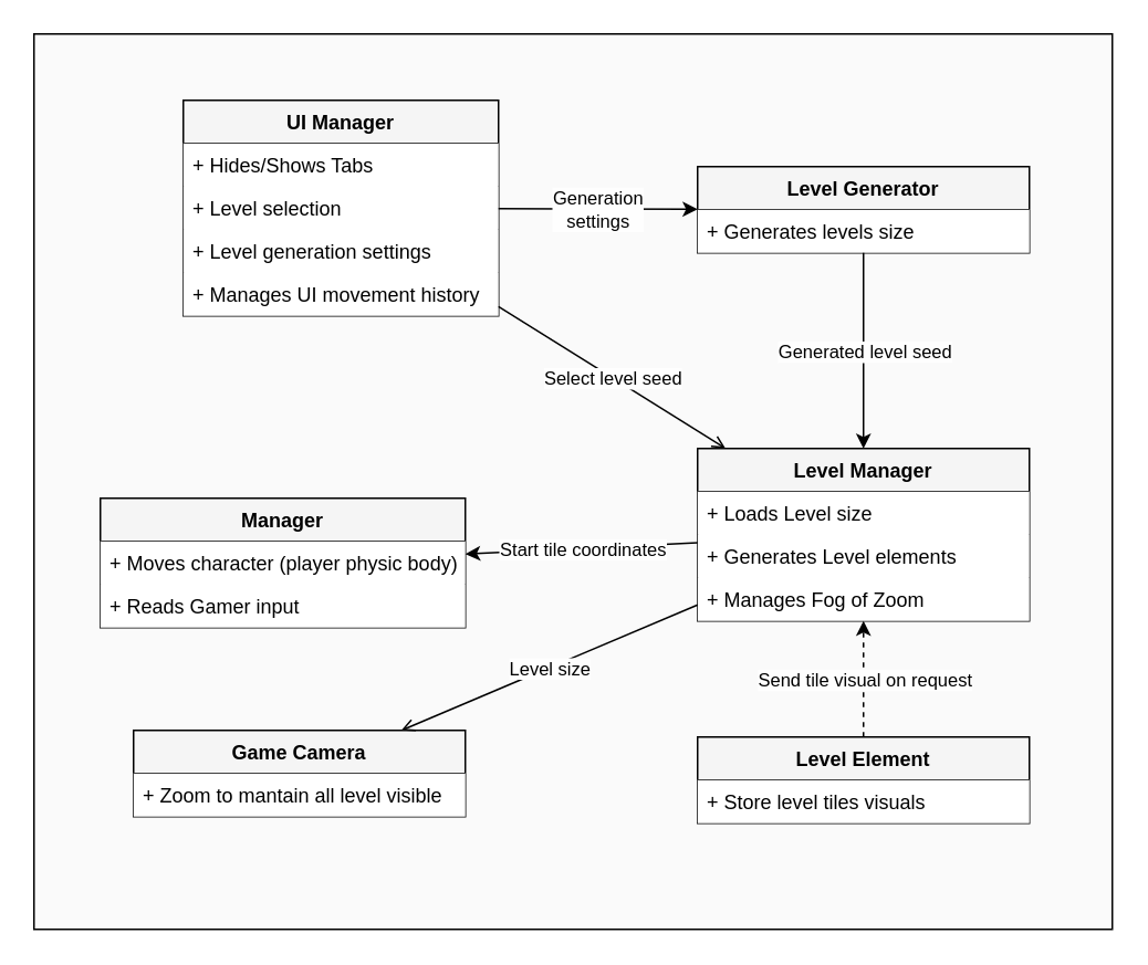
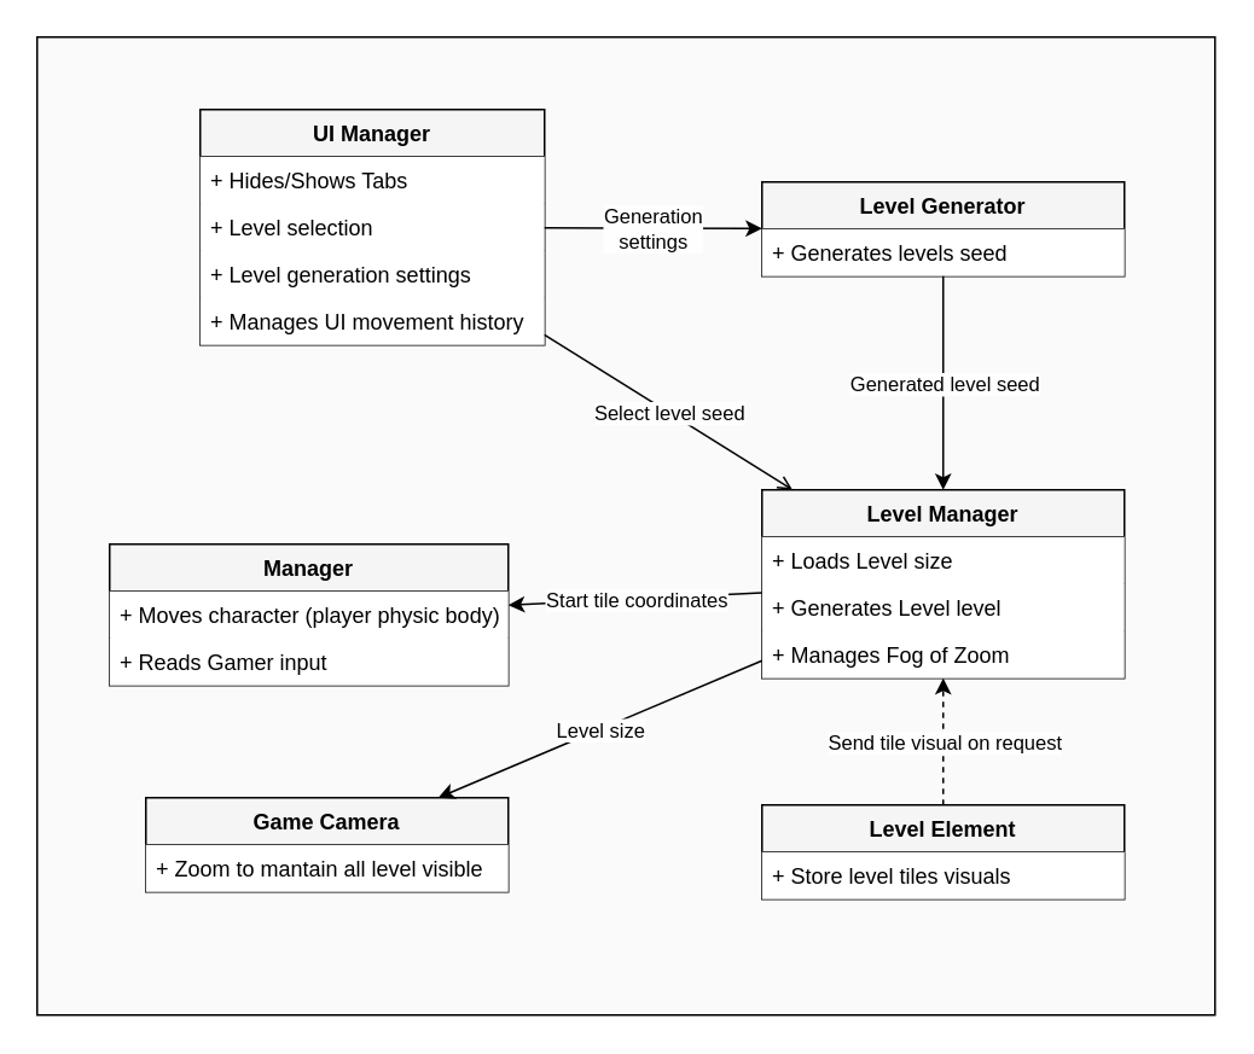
  <mxCell id="0" />
  <mxCell id="1" parent="0" />
  <mxCell id="2" value="" style="rounded=0;whiteSpace=wrap;html=1;sketch=0;strokeColor=#000000;strokeWidth=1;fontColor=#000000;fillColor=#fafafa;" vertex="1" parent="1"><mxGeometry width="650" height="540" as="geometry" x="20" y="20" /></mxCell>
  <mxCell id="3" value="Manager" style="swimlane;fontStyle=1;childLayout=stackLayout;horizontal=1;startSize=26;horizontalStack=0;resizeParent=1;resizeParentMax=0;resizeLast=0;collapsible=1;marginBottom=0;align=center;perimeterSpacing=0;strokeWidth=1;swimlaneLine=1;fillColor=#f5f5f5;" vertex="1" parent="1"><mxGeometry x="60" y="300" width="220" height="78" as="geometry" /></mxCell>
  <mxCell id="4" value="+ Moves character (player physic body)" style="text;align=left;verticalAlign=top;spacingLeft=4;spacingRight=4;overflow=hidden;rotatable=0;points=[[0,0.5],[1,0.5]];portConstraint=eastwest;perimeterSpacing=0;strokeWidth=1;fillColor=#ffffff;" vertex="1" parent="3"><mxGeometry y="26" width="220" height="26" as="geometry" /></mxCell>
  <mxCell id="5" value="+ Reads Gamer input" style="text;align=left;verticalAlign=top;spacingLeft=4;spacingRight=4;overflow=hidden;rotatable=0;points=[[0,0.5],[1,0.5]];portConstraint=eastwest;fillColor=#ffffff;" vertex="1" parent="3"><mxGeometry y="52" width="220" height="26" as="geometry" /></mxCell>
  <mxCell id="6" value="UI Manager" style="swimlane;fontStyle=1;childLayout=stackLayout;horizontal=1;startSize=26;horizontalStack=0;resizeParent=1;resizeParentMax=0;resizeLast=0;collapsible=1;marginBottom=0;align=center;fillColor=#f5f5f5;" vertex="1" parent="1"><mxGeometry x="110" y="60" width="190" height="130" as="geometry" /></mxCell>
  <mxCell id="7" value="+ Hides/Shows Tabs" style="text;strokeColor=none;align=left;verticalAlign=top;spacingLeft=4;spacingRight=4;overflow=hidden;rotatable=0;points=[[0,0.5],[1,0.5]];portConstraint=eastwest;fillColor=#ffffff;" vertex="1" parent="6"><mxGeometry y="26" width="190" height="26" as="geometry" /></mxCell>
  <mxCell id="8" value="+ Level selection" style="text;strokeColor=none;align=left;verticalAlign=top;spacingLeft=4;spacingRight=4;overflow=hidden;rotatable=0;points=[[0,0.5],[1,0.5]];portConstraint=eastwest;fillColor=#ffffff;" vertex="1" parent="6"><mxGeometry y="52" width="190" height="26" as="geometry" /></mxCell>
  <mxCell id="9" value="+ Level generation settings" style="text;strokeColor=none;align=left;verticalAlign=top;spacingLeft=4;spacingRight=4;overflow=hidden;rotatable=0;points=[[0,0.5],[1,0.5]];portConstraint=eastwest;fillColor=#ffffff;" vertex="1" parent="6"><mxGeometry y="78" width="190" height="26" as="geometry" /></mxCell>
  <mxCell id="10" value="+ Manages UI movement history" style="text;strokeColor=none;align=left;verticalAlign=top;spacingLeft=4;spacingRight=4;overflow=hidden;rotatable=0;points=[[0,0.5],[1,0.5]];portConstraint=eastwest;fillColor=#ffffff;" vertex="1" parent="6"><mxGeometry y="104" width="190" height="26" as="geometry" /></mxCell>
  <mxCell id="11" value="Game Camera" style="swimlane;fontStyle=1;childLayout=stackLayout;horizontal=1;startSize=26;horizontalStack=0;resizeParent=1;resizeParentMax=0;resizeLast=0;collapsible=1;marginBottom=0;align=center;fillColor=#f5f5f5;" vertex="1" parent="1"><mxGeometry x="80" y="440" width="200" height="52" as="geometry" /></mxCell>
  <mxCell id="12" value="+ Zoom to mantain all level visible" style="text;strokeColor=none;align=left;verticalAlign=top;spacingLeft=4;spacingRight=4;overflow=hidden;rotatable=0;points=[[0,0.5],[1,0.5]];portConstraint=eastwest;fillColor=#ffffff;" vertex="1" parent="11"><mxGeometry y="26" width="200" height="26" as="geometry" /></mxCell>
  <mxCell id="13" value="Level Manager" style="swimlane;fontStyle=1;childLayout=stackLayout;horizontal=1;startSize=26;horizontalStack=0;resizeParent=1;resizeParentMax=0;resizeLast=0;collapsible=1;marginBottom=0;align=center;fillColor=#f5f5f5;" vertex="1" parent="1"><mxGeometry x="420" y="270" width="200" height="104" as="geometry" /></mxCell>
  <mxCell id="14" value="+ Loads Level size" style="text;strokeColor=none;align=left;verticalAlign=top;spacingLeft=4;spacingRight=4;overflow=hidden;rotatable=0;points=[[0,0.5],[1,0.5]];portConstraint=eastwest;fillColor=#ffffff;" vertex="1" parent="13"><mxGeometry y="26" width="200" height="26" as="geometry" /></mxCell>
- <mxCell id="15" value="+ Generates Level elements" style="text;strokeColor=none;align=left;verticalAlign=top;spacingLeft=4;spacingRight=4;overflow=hidden;rotatable=0;points=[[0,0.5],[1,0.5]];portConstraint=eastwest;fillColor=#ffffff;" vertex="1" parent="13"><mxGeometry y="52" width="200" height="26" as="geometry" /></mxCell>
+ <mxCell id="15" value="+ Generates Level level" style="text;strokeColor=none;align=left;verticalAlign=top;spacingLeft=4;spacingRight=4;overflow=hidden;rotatable=0;points=[[0,0.5],[1,0.5]];portConstraint=eastwest;fillColor=#ffffff;" vertex="1" parent="13"><mxGeometry y="52" width="200" height="26" as="geometry" /></mxCell>
  <mxCell id="16" value="+ Manages Fog of Zoom" style="text;strokeColor=none;align=left;verticalAlign=top;spacingLeft=4;spacingRight=4;overflow=hidden;rotatable=0;points=[[0,0.5],[1,0.5]];portConstraint=eastwest;fillColor=#ffffff;" vertex="1" parent="13"><mxGeometry y="78" width="200" height="26" as="geometry" /></mxCell>
  <mxCell id="17" value="Level Element" style="swimlane;fontStyle=1;childLayout=stackLayout;horizontal=1;startSize=26;horizontalStack=0;resizeParent=1;resizeParentMax=0;resizeLast=0;collapsible=1;marginBottom=0;align=center;fillColor=#f5f5f5;" vertex="1" parent="1"><mxGeometry x="420" y="444" width="200" height="52" as="geometry" /></mxCell>
  <mxCell id="18" value="+ Store level tiles visuals" style="text;strokeColor=none;align=left;verticalAlign=top;spacingLeft=4;spacingRight=4;overflow=hidden;rotatable=0;points=[[0,0.5],[1,0.5]];portConstraint=eastwest;fillColor=#ffffff;" vertex="1" parent="17"><mxGeometry y="26" width="200" height="26" as="geometry" /></mxCell>
  <mxCell id="19" value="" style="endArrow=classic;html=1;fontColor=#000000;dashed=1;" edge="1" parent="1" source="17" target="13"><mxGeometry relative="1" as="geometry"><mxPoint x="706" y="354" as="sourcePoint" /><mxPoint x="806" y="354" as="targetPoint" /></mxGeometry></mxCell>
  <mxCell id="20" value="Send tile visual on request" style="edgeLabel;resizable=0;html=1;align=center;verticalAlign=middle;labelBackgroundColor=#FEFEFE;" connectable="0" vertex="1" parent="19"><mxGeometry relative="1" as="geometry" /></mxCell>
- <mxCell id="21" value="" style="endArrow=open;html=1;fontColor=#000000;" edge="1" parent="1" source="13" target="11"><mxGeometry relative="1" as="geometry"><mxPoint x="310" y="354" as="sourcePoint" /><mxPoint x="410" y="354" as="targetPoint" /></mxGeometry></mxCell>
+ <mxCell id="21" value="" style="endArrow=classic;html=1;fontColor=#000000;" edge="1" parent="1" source="13" target="11"><mxGeometry relative="1" as="geometry"><mxPoint x="310" y="354" as="sourcePoint" /><mxPoint x="410" y="354" as="targetPoint" /></mxGeometry></mxCell>
  <mxCell id="22" value="Level size" style="edgeLabel;resizable=0;html=1;align=center;verticalAlign=middle;labelBackgroundColor=#FEFEFE;" connectable="0" vertex="1" parent="21"><mxGeometry relative="1" as="geometry" /></mxCell>
  <mxCell id="23" value="" style="endArrow=classic;html=1;fontColor=#000000;" edge="1" parent="1" source="13" target="3"><mxGeometry relative="1" as="geometry"><mxPoint x="420" y="317" as="sourcePoint" /><mxPoint x="400" y="404" as="targetPoint" /></mxGeometry></mxCell>
  <mxCell id="24" value="Start tile coordinates" style="edgeLabel;resizable=0;html=1;align=center;verticalAlign=middle;labelBackgroundColor=#fefefe;" connectable="0" vertex="1" parent="23"><mxGeometry relative="1" as="geometry" /></mxCell>
  <mxCell id="25" value="" style="endArrow=open;html=1;fontColor=#000000;" edge="1" parent="1" source="6" target="13"><mxGeometry relative="1" as="geometry"><mxPoint x="680" y="194" as="sourcePoint" /><mxPoint x="580" y="194" as="targetPoint" /></mxGeometry></mxCell>
  <mxCell id="26" value="Select level seed" style="edgeLabel;resizable=0;html=1;align=center;verticalAlign=middle;labelBackgroundColor=#FEFEFE;" connectable="0" vertex="1" parent="25"><mxGeometry relative="1" as="geometry" /></mxCell>
  <mxCell id="27" value="Level Generator" style="swimlane;fontStyle=1;childLayout=stackLayout;horizontal=1;startSize=26;horizontalStack=0;resizeParent=1;resizeParentMax=0;resizeLast=0;collapsible=1;marginBottom=0;align=center;fillColor=#f5f5f5;" vertex="1" parent="1"><mxGeometry x="420" y="100" width="200" height="52" as="geometry" /></mxCell>
- <mxCell id="28" value="+ Generates levels size" style="text;strokeColor=none;align=left;verticalAlign=top;spacingLeft=4;spacingRight=4;overflow=hidden;rotatable=0;points=[[0,0.5],[1,0.5]];portConstraint=eastwest;fillColor=#ffffff;" vertex="1" parent="27"><mxGeometry y="26" width="200" height="26" as="geometry" /></mxCell>
+ <mxCell id="28" value="+ Generates levels seed" style="text;strokeColor=none;align=left;verticalAlign=top;spacingLeft=4;spacingRight=4;overflow=hidden;rotatable=0;points=[[0,0.5],[1,0.5]];portConstraint=eastwest;fillColor=#ffffff;" vertex="1" parent="27"><mxGeometry y="26" width="200" height="26" as="geometry" /></mxCell>
  <mxCell id="29" value="" style="endArrow=classic;html=1;fontColor=#000000;" edge="1" parent="1" source="27" target="13"><mxGeometry relative="1" as="geometry"><mxPoint x="374.313" y="180" as="sourcePoint" /><mxPoint x="474.55" y="274" as="targetPoint" /></mxGeometry></mxCell>
  <mxCell id="30" value="Generated level seed" style="edgeLabel;resizable=0;html=1;align=center;verticalAlign=middle;labelBackgroundColor=#FEFEFE;" connectable="0" vertex="1" parent="29"><mxGeometry relative="1" as="geometry" /></mxCell>
  <mxCell id="31" value="" style="endArrow=classic;html=1;fontColor=#000000;" edge="1" parent="1" source="6" target="27"><mxGeometry relative="1" as="geometry"><mxPoint x="330" y="196.508" as="sourcePoint" /><mxPoint x="449.686" y="274" as="targetPoint" /></mxGeometry></mxCell>
  <mxCell id="32" value="Generation&lt;br&gt;settings" style="edgeLabel;resizable=0;html=1;align=center;verticalAlign=middle;labelBackgroundColor=#FEFEFE;labelBorderColor=none;spacing=2;imageWidth=24;spacingLeft=0;spacingBottom=0;" connectable="0" vertex="1" parent="31"><mxGeometry relative="1" as="geometry" /></mxCell>
